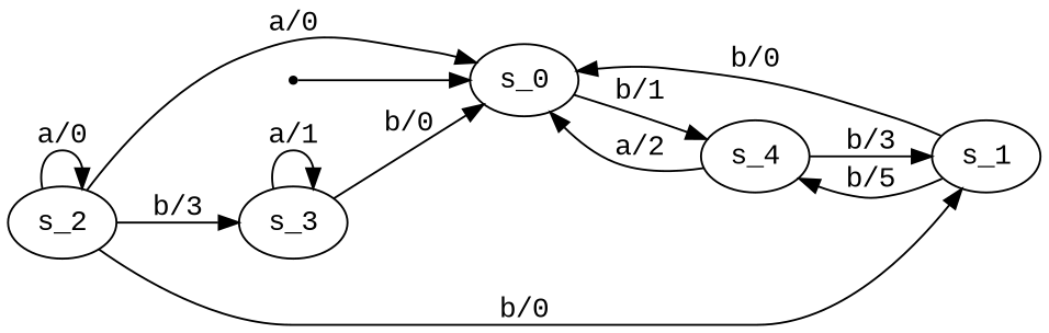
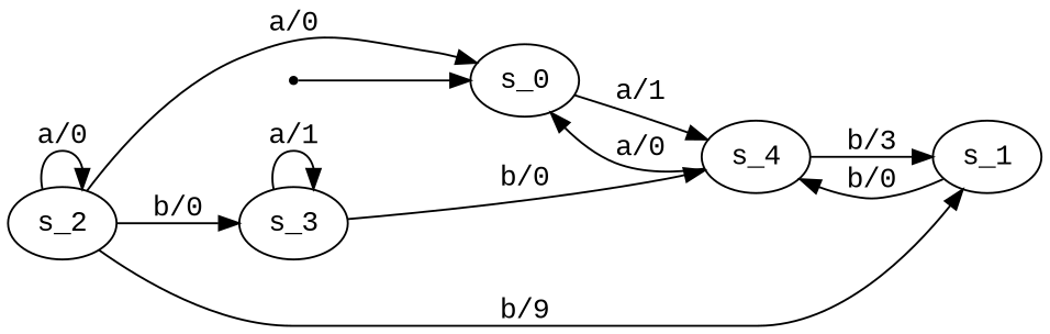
  digraph {
    fontname="Liberation Mono"
    rankdir=LR
    node [fontname="Liberation Mono"]
    edge [fontname="Liberation Mono"]
    s_0 [root=true]
    s_4
    s_1
    s_2
    s_3
    qi [shape=point]
-   s_0 -> s_4 [label="b/1"]
-   s_4 -> s_0 [label="a/2"]
+   s_0 -> s_4 [label="a/1"]
+   s_4 -> s_0 [label="a/0"]
    s_4 -> s_1 [label="b/3"]
-   s_1 -> s_0 [label="b/0"]
-   s_1 -> s_4 [label="b/5"]
+   s_1 -> s_4 [label="b/0"]
    s_2 -> s_0 [label="a/0"]
-   s_2 -> s_1 [label="b/0"]
+   s_2 -> s_1 [label="b/9"]
    s_2 -> s_2 [label="a/0"]
-   s_2 -> s_3 [label="b/3"]
-   s_3 -> s_0 [label="b/0"]
+   s_2 -> s_3 [label="b/0"]
+   s_3 -> s_4 [label="b/0"]
    s_3 -> s_3 [label="a/1"]
    qi -> s_0
  }
